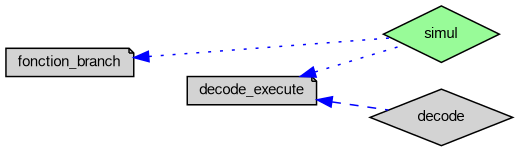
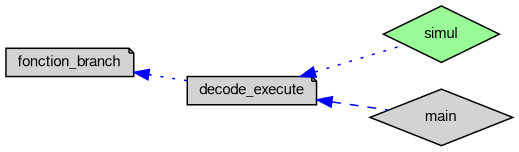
  digraph {
    rankdir=LR
    node [color=black fillcolor=lightgrey fontname=FreeSans fontsize=10 shape=note style=filled]
    edge [color=blue dir=back fontname=FreeSans fontsize=10 labelfontname=FreeSans labelfontsize=10 style=dotted]
    n1 [fontcolor=black height=0.2 label=fonction_branch width=0.4]
    n2 [height=0.2 label=decode_execute width=0.4]
    n3 [fillcolor=palegreen height=0.2 label=simul shape=diamond width=0.4]
-   n4 [height=0.2 label=decode shape=diamond width=0.4]
-   n1 -> n3
+   n4 [height=0.2 label=main shape=diamond width=0.4]
+   n1 -> n2
    n2 -> n3
    n2 -> n4 [style=dashed]
  }
